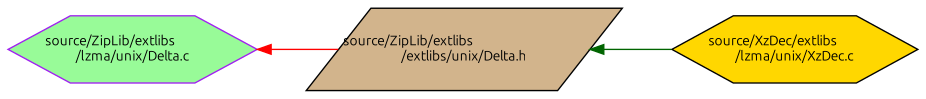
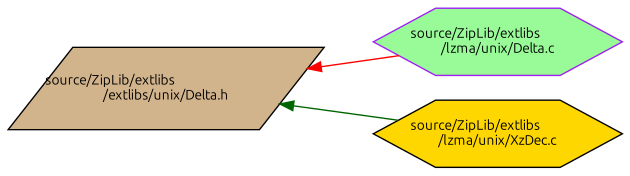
  digraph {
    fontname=Ubuntu
    rankdir=LR
    node [color=black fontname=Ubuntu fontsize=10 shape=hexagon style=filled]
    edge [dir=back fontname=Ubuntu fontsize=10 labelfontname=Helvetica labelfontsize=10 style=solid]
    n1 [fillcolor=tan fontcolor=black height=0.2 label="source/ZipLib/extlibs\l/extlibs/unix/Delta.h" shape=parallelogram width=0.4]
    n2 [color=purple fillcolor=palegreen height=0.2 label="source/ZipLib/extlibs\l/lzma/unix/Delta.c" width=0.4]
-   n3 [fillcolor=gold height=0.2 label="source/XzDec/extlibs\l/lzma/unix/XzDec.c" width=0.4]
-   n2 -> n1 [color=red]
+   n3 [fillcolor=gold height=0.2 label="source/ZipLib/extlibs\l/lzma/unix/XzDec.c" width=0.4]
+   n1 -> n2 [color=red]
    n1 -> n3 [color=darkgreen]
  }
